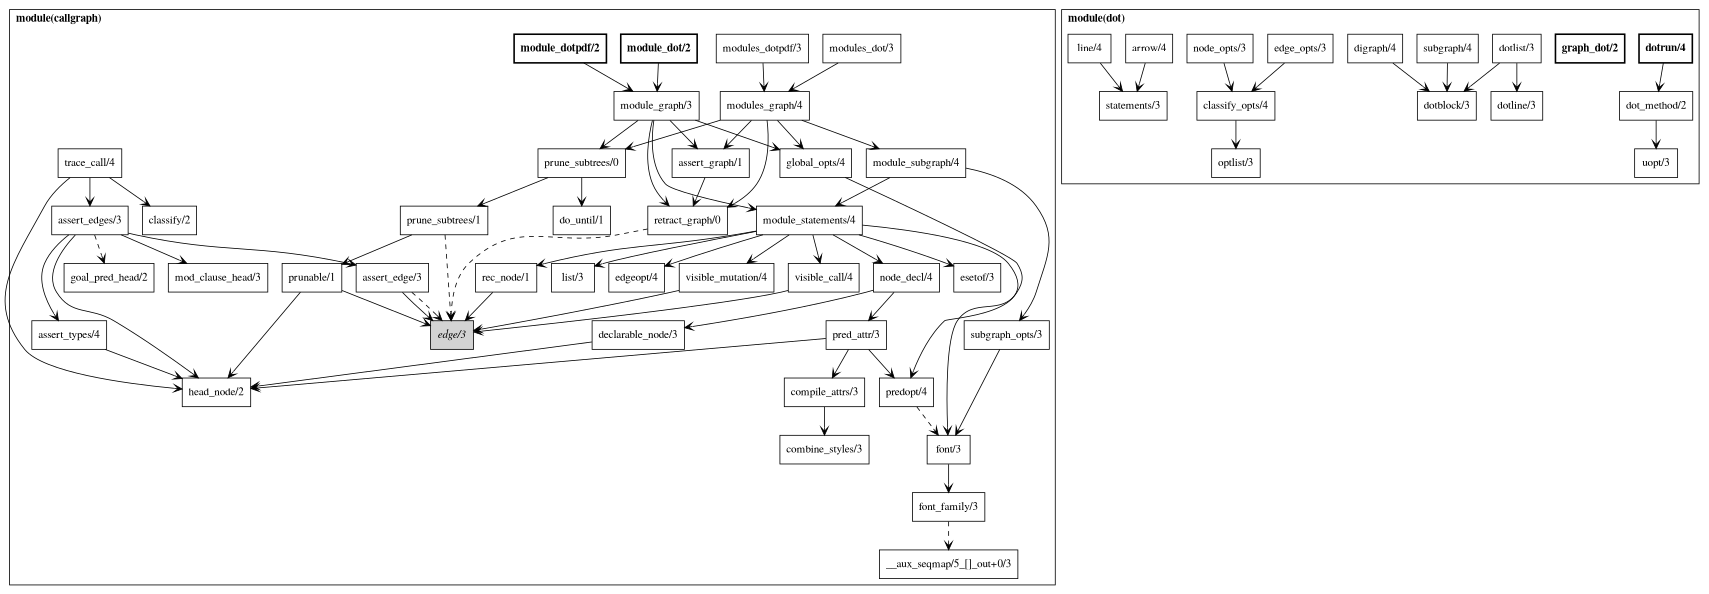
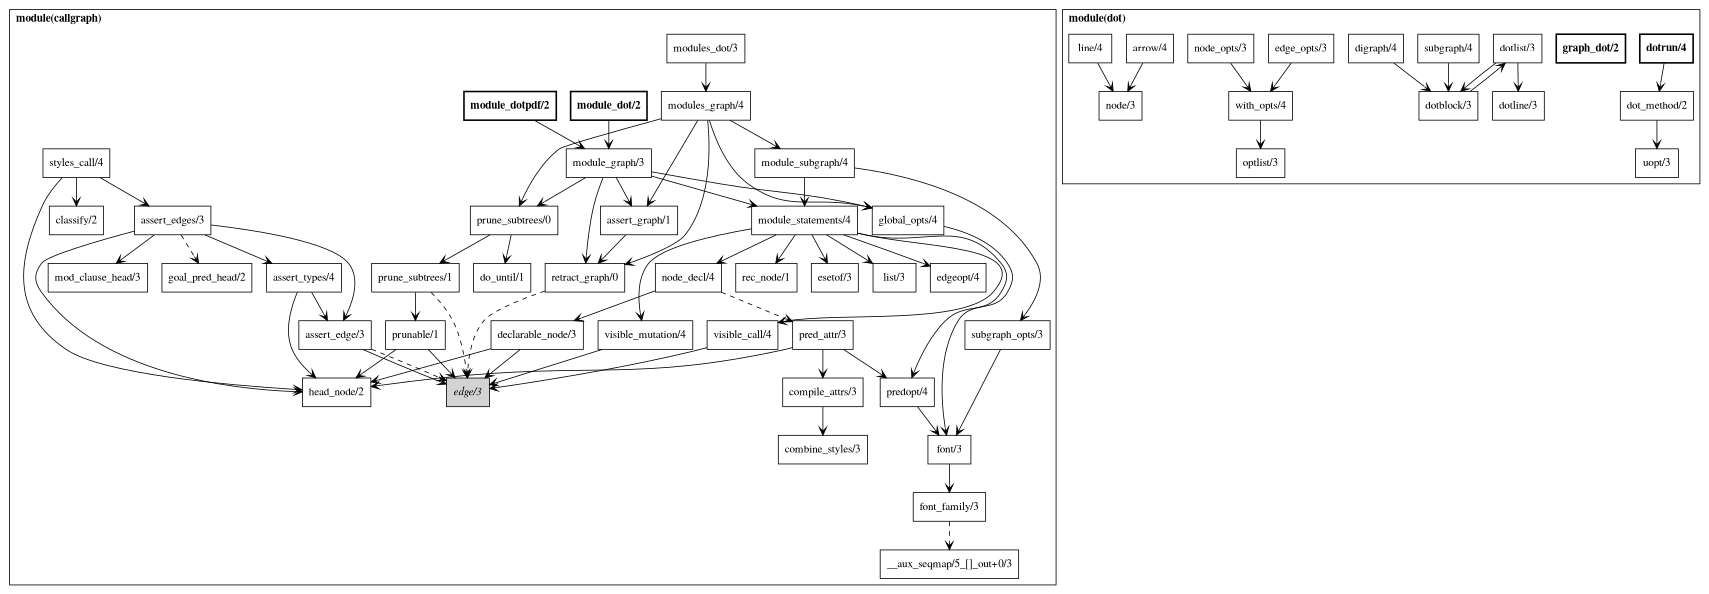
  digraph {
    contentrate=true
    spline=true
    node [fontname=Times shape=box]
    edge [arrowhead=vee]
    "edge/3" [fontname="Times Italic" style=filled]
    "module_dot/2" [fontname="Times Bold" style=bold]
    "module_graph/3"
    "module_dotpdf/2" [fontname="Times Bold" style=bold]
    "font_family/3"
    "__aux_seqmap/5_[]_out+0/3"
    "modules_dot/3"
    "modules_graph/4"
    "module_subgraph/4"
    "prune_subtrees/0"
    "global_opts/4"
    "assert_graph/1"
    "retract_graph/0"
    "prune_subtrees/1"
    "prunable/1"
    "head_node/2"
    "subgraph_opts/3"
    "module_statements/4"
    "font/3"
    "visible_mutation/4"
    "predopt/4"
    "visible_call/4"
    "rec_node/1"
    "esetof/3"
    "list/3"
    "node_decl/4"
    "edgeopt/4"
-   "modules_dotpdf/3"
    "pred_attr/3"
    "compile_attrs/3"
    "combine_styles/3"
    "do_until/1"
    "assert_types/4"
    "assert_edge/3"
    "declarable_node/3"
    "assert_edges/3"
    "mod_clause_head/3"
    "goal_pred_head/2"
-   "trace_call/4"
+   "trace_call/4" [label="styles_call/4"]
    "classify/2"
    "dotrun/4" [fontname="Times Bold" style=bold]
    "dot_method/2"
    "graph_dot/2" [fontname="Times Bold" style=bold]
    "uopt/3"
    "edge_opts/3"
-   "with_opts/4" [label="classify_opts/4"]
+   "with_opts/4"
    "optlist/3"
    "dotlist/3"
    "dotblock/3"
    "dotline/3"
    "subgraph/4"
    "arrow/4"
-   "node/3" [label="statements/3"]
+   "node/3"
    "line/4"
    "node_opts/3"
    "digraph/4"
    subgraph cluster_1 {
      fontname="Times Bold"
      label="module(callgraph)"
      labeljust=l
      "edge/3"
      "module_dot/2"
      "module_graph/3"
      "module_dotpdf/2"
      "font_family/3"
      "__aux_seqmap/5_[]_out+0/3"
      "modules_dot/3"
      "modules_graph/4"
      "module_subgraph/4"
      "prune_subtrees/0"
      "global_opts/4"
      "assert_graph/1"
      "retract_graph/0"
      "prune_subtrees/1"
      "prunable/1"
      "head_node/2"
      "subgraph_opts/3"
      "module_statements/4"
      "font/3"
      "visible_mutation/4"
      "predopt/4"
      "visible_call/4"
      "rec_node/1"
      "esetof/3"
      "list/3"
      "node_decl/4"
      "edgeopt/4"
-     "modules_dotpdf/3"
      "pred_attr/3"
      "compile_attrs/3"
      "combine_styles/3"
      "do_until/1"
      "assert_types/4"
      "assert_edge/3"
      "declarable_node/3"
      "assert_edges/3"
      "mod_clause_head/3"
      "goal_pred_head/2"
      "trace_call/4"
      "classify/2"
    }
    subgraph cluster_2 {
      fontname="Times Bold"
      label="module(dot)"
      labeljust=l
      "dotrun/4"
      "dot_method/2"
      "graph_dot/2"
      "uopt/3"
      "edge_opts/3"
      "with_opts/4"
      "optlist/3"
      "dotlist/3"
      "dotblock/3"
      "dotline/3"
      "subgraph/4"
      "arrow/4"
      "node/3"
      "line/4"
      "node_opts/3"
      "digraph/4"
    }
    "module_dot/2" -> "module_graph/3"
    "module_graph/3" -> "prune_subtrees/0"
    "module_graph/3" -> "global_opts/4"
    "module_graph/3" -> "assert_graph/1"
    "module_graph/3" -> "retract_graph/0"
    "module_graph/3" -> "module_statements/4"
    "module_dotpdf/2" -> "module_graph/3"
    "font_family/3" -> "__aux_seqmap/5_[]_out+0/3" [style=dashed]
    "modules_dot/3" -> "modules_graph/4"
    "modules_graph/4" -> "module_subgraph/4"
    "modules_graph/4" -> "prune_subtrees/0"
    "modules_graph/4" -> "global_opts/4"
    "modules_graph/4" -> "assert_graph/1"
    "modules_graph/4" -> "retract_graph/0"
    "module_subgraph/4" -> "subgraph_opts/3"
    "module_subgraph/4" -> "module_statements/4"
    "prune_subtrees/0" -> "prune_subtrees/1"
    "prune_subtrees/0" -> "do_until/1"
    "global_opts/4" -> "font/3"
    "assert_graph/1" -> "retract_graph/0"
    "retract_graph/0" -> "edge/3" [style=dashed]
    "prune_subtrees/1" -> "edge/3" [style=dashed]
    "prune_subtrees/1" -> "prunable/1"
    "prunable/1" -> "edge/3"
    "prunable/1" -> "head_node/2"
    "subgraph_opts/3" -> "font/3"
    "module_statements/4" -> "visible_mutation/4"
    "module_statements/4" -> "predopt/4"
    "module_statements/4" -> "visible_call/4"
    "module_statements/4" -> "rec_node/1"
    "module_statements/4" -> "esetof/3"
    "module_statements/4" -> "list/3"
    "module_statements/4" -> "node_decl/4"
    "module_statements/4" -> "edgeopt/4"
    "font/3" -> "font_family/3"
    "visible_mutation/4" -> "edge/3"
-   "predopt/4" -> "font/3" [style=dashed]
+   "predopt/4" -> "font/3"
    "visible_call/4" -> "edge/3"
-   "rec_node/1" -> "edge/3"
-   "node_decl/4" -> "pred_attr/3"
+   "declarable_node/3" -> "edge/3"
+   "node_decl/4" -> "pred_attr/3" [style=dashed]
    "node_decl/4" -> "declarable_node/3"
-   "modules_dotpdf/3" -> "modules_graph/4"
    "pred_attr/3" -> "head_node/2"
    "pred_attr/3" -> "predopt/4"
    "pred_attr/3" -> "compile_attrs/3"
    "compile_attrs/3" -> "combine_styles/3"
    "assert_types/4" -> "head_node/2"
+   "assert_types/4" -> "assert_edge/3"
    "assert_edge/3" -> "edge/3"
    "assert_edge/3" -> "edge/3" [style=dashed]
    "declarable_node/3" -> "head_node/2"
    "assert_edges/3" -> "head_node/2"
    "assert_edges/3" -> "assert_types/4"
    "assert_edges/3" -> "assert_edge/3"
    "assert_edges/3" -> "mod_clause_head/3"
    "assert_edges/3" -> "goal_pred_head/2" [style=dashed]
    "trace_call/4" -> "head_node/2"
    "trace_call/4" -> "assert_edges/3"
    "trace_call/4" -> "classify/2"
    "dotrun/4" -> "dot_method/2"
    "dot_method/2" -> "uopt/3"
    "edge_opts/3" -> "with_opts/4"
    "with_opts/4" -> "optlist/3"
    "dotlist/3" -> "dotblock/3"
    "dotlist/3" -> "dotline/3"
+   "dotblock/3" -> "dotlist/3"
    "subgraph/4" -> "dotblock/3"
    "arrow/4" -> "node/3"
    "line/4" -> "node/3"
    "node_opts/3" -> "with_opts/4"
    "digraph/4" -> "dotblock/3"
  }
